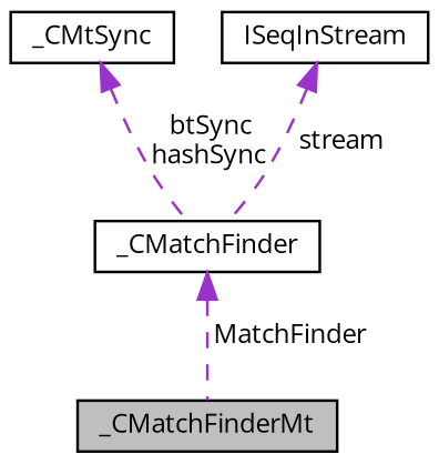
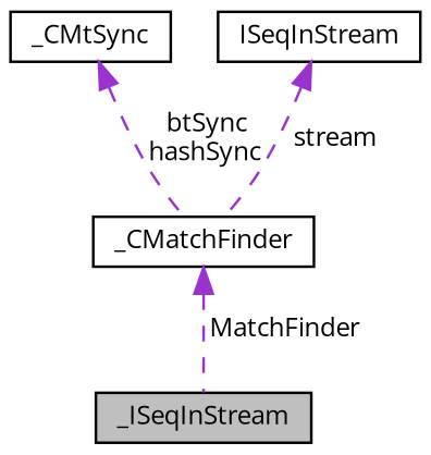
  digraph {
    fontname="Open Sans"
    node [color=black fillcolor=white fontname="Open Sans" fontsize=10 shape=record style=filled]
    edge [color=darkorchid3 dir=back fontname="Open Sans" fontsize=10 labelfontname=Helvetica labelfontsize=10 style=dashed]
-   n1 [fillcolor=grey75 fontcolor=black height=0.2 label=_CMatchFinderMt width=0.4]
+   n1 [fillcolor=grey75 fontcolor=black height=0.2 label=_ISeqInStream width=0.4]
    n2 [height=0.2 label=_CMtSync width=0.4]
    n3 [height=0.2 label=_CMatchFinder width=0.4]
    n4 [height=0.2 label=ISeqInStream width=0.4]
    n2 -> n3 [label=" btSync\nhashSync"]
    n3 -> n1 [label=" MatchFinder"]
    n4 -> n3 [label=" stream"]
  }
